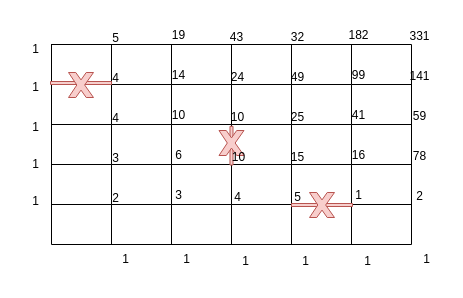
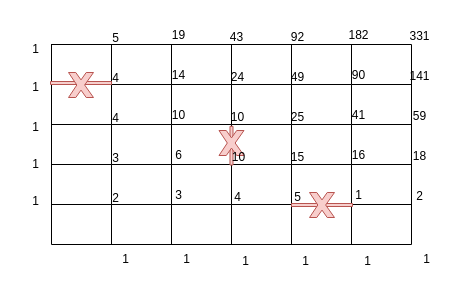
  <mxCell id="0" />
  <mxCell id="1" parent="0" />
  <mxCell id="2" value="" style="shape=table;startSize=0;container=1;collapsible=0;childLayout=tableLayout;" vertex="1" parent="1"><mxGeometry x="51" y="44" width="360" height="200" as="geometry" /></mxCell>
  <mxCell id="3" value="" style="shape=tableRow;horizontal=0;startSize=0;swimlaneHead=0;swimlaneBody=0;strokeColor=inherit;top=0;left=0;bottom=0;right=0;collapsible=0;dropTarget=0;fillColor=none;points=[[0,0.5],[1,0.5]];portConstraint=eastwest;" vertex="1" parent="2"><mxGeometry width="360" height="40" as="geometry" /></mxCell>
  <mxCell id="4" value="" style="shape=partialRectangle;html=1;whiteSpace=wrap;connectable=0;strokeColor=inherit;overflow=hidden;fillColor=none;top=0;left=0;bottom=0;right=0;pointerEvents=1;" vertex="1" parent="3"><mxGeometry width="60" height="40" as="geometry"><mxRectangle width="60" height="40" as="alternateBounds" /></mxGeometry></mxCell>
  <mxCell id="5" value="" style="shape=partialRectangle;html=1;whiteSpace=wrap;connectable=0;strokeColor=inherit;overflow=hidden;fillColor=none;top=0;left=0;bottom=0;right=0;pointerEvents=1;" vertex="1" parent="3"><mxGeometry x="60" width="60" height="40" as="geometry"><mxRectangle width="60" height="40" as="alternateBounds" /></mxGeometry></mxCell>
  <mxCell id="6" value="" style="shape=partialRectangle;html=1;whiteSpace=wrap;connectable=0;strokeColor=inherit;overflow=hidden;fillColor=none;top=0;left=0;bottom=0;right=0;pointerEvents=1;" vertex="1" parent="3"><mxGeometry x="120" width="60" height="40" as="geometry"><mxRectangle width="60" height="40" as="alternateBounds" /></mxGeometry></mxCell>
  <mxCell id="7" value="" style="shape=partialRectangle;html=1;whiteSpace=wrap;connectable=0;strokeColor=inherit;overflow=hidden;fillColor=none;top=0;left=0;bottom=0;right=0;pointerEvents=1;" vertex="1" parent="3"><mxGeometry x="180" width="60" height="40" as="geometry"><mxRectangle width="60" height="40" as="alternateBounds" /></mxGeometry></mxCell>
  <mxCell id="8" value="" style="shape=partialRectangle;html=1;whiteSpace=wrap;connectable=0;strokeColor=inherit;overflow=hidden;fillColor=none;top=0;left=0;bottom=0;right=0;pointerEvents=1;" vertex="1" parent="3"><mxGeometry x="240" width="60" height="40" as="geometry"><mxRectangle width="60" height="40" as="alternateBounds" /></mxGeometry></mxCell>
  <mxCell id="9" value="" style="shape=partialRectangle;html=1;whiteSpace=wrap;connectable=0;strokeColor=inherit;overflow=hidden;fillColor=none;top=0;left=0;bottom=0;right=0;pointerEvents=1;" vertex="1" parent="3"><mxGeometry x="300" width="60" height="40" as="geometry"><mxRectangle width="60" height="40" as="alternateBounds" /></mxGeometry></mxCell>
  <mxCell id="10" value="" style="shape=tableRow;horizontal=0;startSize=0;swimlaneHead=0;swimlaneBody=0;strokeColor=inherit;top=0;left=0;bottom=0;right=0;collapsible=0;dropTarget=0;fillColor=none;points=[[0,0.5],[1,0.5]];portConstraint=eastwest;" vertex="1" parent="2"><mxGeometry y="40" width="360" height="40" as="geometry" /></mxCell>
  <mxCell id="11" value="" style="shape=partialRectangle;html=1;whiteSpace=wrap;connectable=0;strokeColor=inherit;overflow=hidden;fillColor=none;top=0;left=0;bottom=0;right=0;pointerEvents=1;" vertex="1" parent="10"><mxGeometry width="60" height="40" as="geometry"><mxRectangle width="60" height="40" as="alternateBounds" /></mxGeometry></mxCell>
  <mxCell id="12" value="" style="shape=partialRectangle;html=1;whiteSpace=wrap;connectable=0;strokeColor=inherit;overflow=hidden;fillColor=none;top=0;left=0;bottom=0;right=0;pointerEvents=1;" vertex="1" parent="10"><mxGeometry x="60" width="60" height="40" as="geometry"><mxRectangle width="60" height="40" as="alternateBounds" /></mxGeometry></mxCell>
  <mxCell id="13" value="" style="shape=partialRectangle;html=1;whiteSpace=wrap;connectable=0;strokeColor=inherit;overflow=hidden;fillColor=none;top=0;left=0;bottom=0;right=0;pointerEvents=1;" vertex="1" parent="10"><mxGeometry x="120" width="60" height="40" as="geometry"><mxRectangle width="60" height="40" as="alternateBounds" /></mxGeometry></mxCell>
  <mxCell id="14" value="" style="shape=partialRectangle;html=1;whiteSpace=wrap;connectable=0;strokeColor=inherit;overflow=hidden;fillColor=none;top=0;left=0;bottom=0;right=0;pointerEvents=1;" vertex="1" parent="10"><mxGeometry x="180" width="60" height="40" as="geometry"><mxRectangle width="60" height="40" as="alternateBounds" /></mxGeometry></mxCell>
  <mxCell id="15" value="" style="shape=partialRectangle;html=1;whiteSpace=wrap;connectable=0;strokeColor=inherit;overflow=hidden;fillColor=none;top=0;left=0;bottom=0;right=0;pointerEvents=1;" vertex="1" parent="10"><mxGeometry x="240" width="60" height="40" as="geometry"><mxRectangle width="60" height="40" as="alternateBounds" /></mxGeometry></mxCell>
  <mxCell id="16" value="" style="shape=partialRectangle;html=1;whiteSpace=wrap;connectable=0;strokeColor=inherit;overflow=hidden;fillColor=none;top=0;left=0;bottom=0;right=0;pointerEvents=1;" vertex="1" parent="10"><mxGeometry x="300" width="60" height="40" as="geometry"><mxRectangle width="60" height="40" as="alternateBounds" /></mxGeometry></mxCell>
  <mxCell id="17" value="" style="shape=tableRow;horizontal=0;startSize=0;swimlaneHead=0;swimlaneBody=0;strokeColor=inherit;top=0;left=0;bottom=0;right=0;collapsible=0;dropTarget=0;fillColor=none;points=[[0,0.5],[1,0.5]];portConstraint=eastwest;" vertex="1" parent="2"><mxGeometry y="80" width="360" height="40" as="geometry" /></mxCell>
  <mxCell id="18" value="" style="shape=partialRectangle;html=1;whiteSpace=wrap;connectable=0;strokeColor=inherit;overflow=hidden;fillColor=none;top=0;left=0;bottom=0;right=0;pointerEvents=1;" vertex="1" parent="17"><mxGeometry width="60" height="40" as="geometry"><mxRectangle width="60" height="40" as="alternateBounds" /></mxGeometry></mxCell>
  <mxCell id="19" value="" style="shape=partialRectangle;html=1;whiteSpace=wrap;connectable=0;strokeColor=inherit;overflow=hidden;fillColor=none;top=0;left=0;bottom=0;right=0;pointerEvents=1;" vertex="1" parent="17"><mxGeometry x="60" width="60" height="40" as="geometry"><mxRectangle width="60" height="40" as="alternateBounds" /></mxGeometry></mxCell>
  <mxCell id="20" value="" style="shape=partialRectangle;html=1;whiteSpace=wrap;connectable=0;strokeColor=inherit;overflow=hidden;fillColor=none;top=0;left=0;bottom=0;right=0;pointerEvents=1;" vertex="1" parent="17"><mxGeometry x="120" width="60" height="40" as="geometry"><mxRectangle width="60" height="40" as="alternateBounds" /></mxGeometry></mxCell>
  <mxCell id="21" value="" style="shape=partialRectangle;html=1;whiteSpace=wrap;connectable=0;strokeColor=inherit;overflow=hidden;fillColor=none;top=0;left=0;bottom=0;right=0;pointerEvents=1;" vertex="1" parent="17"><mxGeometry x="180" width="60" height="40" as="geometry"><mxRectangle width="60" height="40" as="alternateBounds" /></mxGeometry></mxCell>
  <mxCell id="22" value="" style="shape=partialRectangle;html=1;whiteSpace=wrap;connectable=0;strokeColor=inherit;overflow=hidden;fillColor=none;top=0;left=0;bottom=0;right=0;pointerEvents=1;" vertex="1" parent="17"><mxGeometry x="240" width="60" height="40" as="geometry"><mxRectangle width="60" height="40" as="alternateBounds" /></mxGeometry></mxCell>
  <mxCell id="23" value="" style="shape=partialRectangle;html=1;whiteSpace=wrap;connectable=0;strokeColor=inherit;overflow=hidden;fillColor=none;top=0;left=0;bottom=0;right=0;pointerEvents=1;" vertex="1" parent="17"><mxGeometry x="300" width="60" height="40" as="geometry"><mxRectangle width="60" height="40" as="alternateBounds" /></mxGeometry></mxCell>
  <mxCell id="24" value="" style="shape=tableRow;horizontal=0;startSize=0;swimlaneHead=0;swimlaneBody=0;strokeColor=inherit;top=0;left=0;bottom=0;right=0;collapsible=0;dropTarget=0;fillColor=none;points=[[0,0.5],[1,0.5]];portConstraint=eastwest;" vertex="1" parent="2"><mxGeometry y="120" width="360" height="40" as="geometry" /></mxCell>
  <mxCell id="25" value="" style="shape=partialRectangle;html=1;whiteSpace=wrap;connectable=0;strokeColor=inherit;overflow=hidden;fillColor=none;top=0;left=0;bottom=0;right=0;pointerEvents=1;" vertex="1" parent="24"><mxGeometry width="60" height="40" as="geometry"><mxRectangle width="60" height="40" as="alternateBounds" /></mxGeometry></mxCell>
  <mxCell id="26" value="" style="shape=partialRectangle;html=1;whiteSpace=wrap;connectable=0;strokeColor=inherit;overflow=hidden;fillColor=none;top=0;left=0;bottom=0;right=0;pointerEvents=1;" vertex="1" parent="24"><mxGeometry x="60" width="60" height="40" as="geometry"><mxRectangle width="60" height="40" as="alternateBounds" /></mxGeometry></mxCell>
  <mxCell id="27" value="" style="shape=partialRectangle;html=1;whiteSpace=wrap;connectable=0;strokeColor=inherit;overflow=hidden;fillColor=none;top=0;left=0;bottom=0;right=0;pointerEvents=1;" vertex="1" parent="24"><mxGeometry x="120" width="60" height="40" as="geometry"><mxRectangle width="60" height="40" as="alternateBounds" /></mxGeometry></mxCell>
  <mxCell id="28" value="" style="shape=partialRectangle;html=1;whiteSpace=wrap;connectable=0;strokeColor=inherit;overflow=hidden;fillColor=none;top=0;left=0;bottom=0;right=0;pointerEvents=1;" vertex="1" parent="24"><mxGeometry x="180" width="60" height="40" as="geometry"><mxRectangle width="60" height="40" as="alternateBounds" /></mxGeometry></mxCell>
  <mxCell id="29" value="" style="shape=partialRectangle;html=1;whiteSpace=wrap;connectable=0;strokeColor=inherit;overflow=hidden;fillColor=none;top=0;left=0;bottom=0;right=0;pointerEvents=1;" vertex="1" parent="24"><mxGeometry x="240" width="60" height="40" as="geometry"><mxRectangle width="60" height="40" as="alternateBounds" /></mxGeometry></mxCell>
  <mxCell id="30" value="" style="shape=partialRectangle;html=1;whiteSpace=wrap;connectable=0;strokeColor=inherit;overflow=hidden;fillColor=none;top=0;left=0;bottom=0;right=0;pointerEvents=1;" vertex="1" parent="24"><mxGeometry x="300" width="60" height="40" as="geometry"><mxRectangle width="60" height="40" as="alternateBounds" /></mxGeometry></mxCell>
  <mxCell id="31" value="" style="shape=tableRow;horizontal=0;startSize=0;swimlaneHead=0;swimlaneBody=0;strokeColor=inherit;top=0;left=0;bottom=0;right=0;collapsible=0;dropTarget=0;fillColor=none;points=[[0,0.5],[1,0.5]];portConstraint=eastwest;" vertex="1" parent="2"><mxGeometry y="160" width="360" height="40" as="geometry" /></mxCell>
  <mxCell id="32" value="" style="shape=partialRectangle;html=1;whiteSpace=wrap;connectable=0;strokeColor=inherit;overflow=hidden;fillColor=none;top=0;left=0;bottom=0;right=0;pointerEvents=1;" vertex="1" parent="31"><mxGeometry width="60" height="40" as="geometry"><mxRectangle width="60" height="40" as="alternateBounds" /></mxGeometry></mxCell>
  <mxCell id="33" value="" style="shape=partialRectangle;html=1;whiteSpace=wrap;connectable=0;strokeColor=inherit;overflow=hidden;fillColor=none;top=0;left=0;bottom=0;right=0;pointerEvents=1;" vertex="1" parent="31"><mxGeometry x="60" width="60" height="40" as="geometry"><mxRectangle width="60" height="40" as="alternateBounds" /></mxGeometry></mxCell>
  <mxCell id="34" value="" style="shape=partialRectangle;html=1;whiteSpace=wrap;connectable=0;strokeColor=inherit;overflow=hidden;fillColor=none;top=0;left=0;bottom=0;right=0;pointerEvents=1;" vertex="1" parent="31"><mxGeometry x="120" width="60" height="40" as="geometry"><mxRectangle width="60" height="40" as="alternateBounds" /></mxGeometry></mxCell>
  <mxCell id="35" value="" style="shape=partialRectangle;html=1;whiteSpace=wrap;connectable=0;strokeColor=inherit;overflow=hidden;fillColor=none;top=0;left=0;bottom=0;right=0;pointerEvents=1;" vertex="1" parent="31"><mxGeometry x="180" width="60" height="40" as="geometry"><mxRectangle width="60" height="40" as="alternateBounds" /></mxGeometry></mxCell>
  <mxCell id="36" value="" style="shape=partialRectangle;html=1;whiteSpace=wrap;connectable=0;strokeColor=inherit;overflow=hidden;fillColor=none;top=0;left=0;bottom=0;right=0;pointerEvents=1;" vertex="1" parent="31"><mxGeometry x="240" width="60" height="40" as="geometry"><mxRectangle width="60" height="40" as="alternateBounds" /></mxGeometry></mxCell>
  <mxCell id="37" value="" style="shape=partialRectangle;html=1;whiteSpace=wrap;connectable=0;strokeColor=inherit;overflow=hidden;fillColor=none;top=0;left=0;bottom=0;right=0;pointerEvents=1;" vertex="1" parent="31"><mxGeometry x="300" width="60" height="40" as="geometry"><mxRectangle width="60" height="40" as="alternateBounds" /></mxGeometry></mxCell>
  <mxCell id="38" value="1" style="text;html=1;align=center;verticalAlign=middle;resizable=0;points=[];autosize=1;strokeColor=none;fillColor=none;" vertex="1" parent="1"><mxGeometry x="110" y="244" width="30" height="30" as="geometry" /></mxCell>
  <mxCell id="39" value="1" style="text;html=1;align=center;verticalAlign=middle;resizable=0;points=[];autosize=1;strokeColor=none;fillColor=none;" vertex="1" parent="1"><mxGeometry x="171" y="244" width="30" height="30" as="geometry" /></mxCell>
  <mxCell id="40" value="1" style="text;html=1;align=center;verticalAlign=middle;resizable=0;points=[];autosize=1;strokeColor=none;fillColor=none;" vertex="1" parent="1"><mxGeometry x="230" y="246" width="30" height="30" as="geometry" /></mxCell>
  <mxCell id="41" value="1" style="text;html=1;align=center;verticalAlign=middle;resizable=0;points=[];autosize=1;strokeColor=none;fillColor=none;" vertex="1" parent="1"><mxGeometry x="290" y="246" width="30" height="30" as="geometry" /></mxCell>
  <mxCell id="42" value="1" style="text;html=1;align=center;verticalAlign=middle;resizable=0;points=[];autosize=1;strokeColor=none;fillColor=none;" vertex="1" parent="1"><mxGeometry x="352" y="246" width="30" height="30" as="geometry" /></mxCell>
  <mxCell id="43" value="1" style="text;html=1;align=center;verticalAlign=middle;resizable=0;points=[];autosize=1;strokeColor=none;fillColor=none;" vertex="1" parent="1"><mxGeometry x="411" y="244" width="30" height="30" as="geometry" /></mxCell>
  <mxCell id="44" value="1" style="text;html=1;align=center;verticalAlign=middle;resizable=0;points=[];autosize=1;strokeColor=none;fillColor=none;" vertex="1" parent="1"><mxGeometry x="20" y="186" width="30" height="30" as="geometry" /></mxCell>
  <mxCell id="45" value="1" style="text;html=1;align=center;verticalAlign=middle;resizable=0;points=[];autosize=1;strokeColor=none;fillColor=none;" vertex="1" parent="1"><mxGeometry x="20" y="149" width="30" height="30" as="geometry" /></mxCell>
  <mxCell id="46" value="1" style="text;html=1;align=center;verticalAlign=middle;resizable=0;points=[];autosize=1;strokeColor=none;fillColor=none;" vertex="1" parent="1"><mxGeometry x="20" y="112" width="30" height="30" as="geometry" /></mxCell>
  <mxCell id="47" value="1" style="text;html=1;align=center;verticalAlign=middle;resizable=0;points=[];autosize=1;strokeColor=none;fillColor=none;" vertex="1" parent="1"><mxGeometry x="20" y="72" width="30" height="30" as="geometry" /></mxCell>
  <mxCell id="48" value="1" style="text;html=1;align=center;verticalAlign=middle;resizable=0;points=[];autosize=1;strokeColor=none;fillColor=none;" vertex="1" parent="1"><mxGeometry x="20" y="34" width="30" height="30" as="geometry" /></mxCell>
  <mxCell id="49" value="2" style="text;html=1;align=center;verticalAlign=middle;resizable=0;points=[];autosize=1;strokeColor=none;fillColor=none;" vertex="1" parent="1"><mxGeometry x="100" y="183" width="30" height="30" as="geometry" /></mxCell>
  <mxCell id="50" value="3" style="text;html=1;align=center;verticalAlign=middle;resizable=0;points=[];autosize=1;strokeColor=none;fillColor=none;" vertex="1" parent="1"><mxGeometry x="100" y="143" width="30" height="30" as="geometry" /></mxCell>
  <mxCell id="51" value="4" style="text;html=1;align=center;verticalAlign=middle;resizable=0;points=[];autosize=1;strokeColor=none;fillColor=none;" vertex="1" parent="1"><mxGeometry x="100" y="103" width="30" height="30" as="geometry" /></mxCell>
  <mxCell id="52" value="4" style="text;html=1;align=center;verticalAlign=middle;resizable=0;points=[];autosize=1;strokeColor=none;fillColor=none;" vertex="1" parent="1"><mxGeometry x="100" y="63" width="30" height="30" as="geometry" /></mxCell>
  <mxCell id="53" value="5" style="text;html=1;align=center;verticalAlign=middle;resizable=0;points=[];autosize=1;strokeColor=none;fillColor=none;" vertex="1" parent="1"><mxGeometry x="100" y="23" width="30" height="30" as="geometry" /></mxCell>
  <mxCell id="54" value="19" style="text;html=1;align=center;verticalAlign=middle;resizable=0;points=[];autosize=1;strokeColor=none;fillColor=none;" vertex="1" parent="1"><mxGeometry x="158" y="20" width="40" height="30" as="geometry" /></mxCell>
  <mxCell id="55" value="14" style="text;html=1;align=center;verticalAlign=middle;resizable=0;points=[];autosize=1;strokeColor=none;fillColor=none;" vertex="1" parent="1"><mxGeometry x="158" y="60" width="40" height="30" as="geometry" /></mxCell>
  <mxCell id="56" value="10" style="text;html=1;align=center;verticalAlign=middle;resizable=0;points=[];autosize=1;strokeColor=none;fillColor=none;" vertex="1" parent="1"><mxGeometry x="158" y="100" width="40" height="30" as="geometry" /></mxCell>
  <mxCell id="57" value="6" style="text;html=1;align=center;verticalAlign=middle;resizable=0;points=[];autosize=1;strokeColor=none;fillColor=none;" vertex="1" parent="1"><mxGeometry x="163" y="140" width="30" height="30" as="geometry" /></mxCell>
  <mxCell id="58" value="3" style="text;html=1;align=center;verticalAlign=middle;resizable=0;points=[];autosize=1;strokeColor=none;fillColor=none;" vertex="1" parent="1"><mxGeometry x="163" y="180" width="30" height="30" as="geometry" /></mxCell>
  <mxCell id="59" value="4" style="text;html=1;align=center;verticalAlign=middle;resizable=0;points=[];autosize=1;strokeColor=none;fillColor=none;" vertex="1" parent="1"><mxGeometry x="222" y="182" width="30" height="30" as="geometry" /></mxCell>
  <mxCell id="60" value="10" style="text;html=1;align=center;verticalAlign=middle;resizable=0;points=[];autosize=1;strokeColor=none;fillColor=none;" vertex="1" parent="1"><mxGeometry x="217" y="102" width="40" height="30" as="geometry" /></mxCell>
  <mxCell id="61" value="24" style="text;html=1;align=center;verticalAlign=middle;resizable=0;points=[];autosize=1;strokeColor=none;fillColor=none;" vertex="1" parent="1"><mxGeometry x="217" y="62" width="40" height="30" as="geometry" /></mxCell>
  <mxCell id="62" value="43" style="text;html=1;align=center;verticalAlign=middle;resizable=0;points=[];autosize=1;strokeColor=none;fillColor=none;" vertex="1" parent="1"><mxGeometry x="215.5" y="22" width="40" height="30" as="geometry" /></mxCell>
- <mxCell id="63" value="32" style="text;html=1;align=center;verticalAlign=middle;resizable=0;points=[];autosize=1;strokeColor=none;fillColor=none;" vertex="1" parent="1"><mxGeometry x="277" y="22" width="40" height="30" as="geometry" /></mxCell>
+ <mxCell id="63" value="92" style="text;html=1;align=center;verticalAlign=middle;resizable=0;points=[];autosize=1;strokeColor=none;fillColor=none;" vertex="1" parent="1"><mxGeometry x="277" y="22" width="40" height="30" as="geometry" /></mxCell>
  <mxCell id="64" value="49" style="text;html=1;align=center;verticalAlign=middle;resizable=0;points=[];autosize=1;strokeColor=none;fillColor=none;" vertex="1" parent="1"><mxGeometry x="277" y="62" width="40" height="30" as="geometry" /></mxCell>
  <mxCell id="65" value="25" style="text;html=1;align=center;verticalAlign=middle;resizable=0;points=[];autosize=1;strokeColor=none;fillColor=none;" vertex="1" parent="1"><mxGeometry x="277" y="102" width="40" height="30" as="geometry" /></mxCell>
  <mxCell id="66" value="15" style="text;html=1;align=center;verticalAlign=middle;resizable=0;points=[];autosize=1;strokeColor=none;fillColor=none;" vertex="1" parent="1"><mxGeometry x="277" y="142" width="40" height="30" as="geometry" /></mxCell>
  <mxCell id="67" value="5" style="text;html=1;align=center;verticalAlign=middle;resizable=0;points=[];autosize=1;strokeColor=none;fillColor=none;" vertex="1" parent="1"><mxGeometry x="282" y="182" width="30" height="30" as="geometry" /></mxCell>
  <mxCell id="68" value="1" style="text;html=1;align=center;verticalAlign=middle;resizable=0;points=[];autosize=1;strokeColor=none;fillColor=none;" vertex="1" parent="1"><mxGeometry x="343" y="180" width="30" height="30" as="geometry" /></mxCell>
  <mxCell id="69" value="16" style="text;html=1;align=center;verticalAlign=middle;resizable=0;points=[];autosize=1;strokeColor=none;fillColor=none;" vertex="1" parent="1"><mxGeometry x="338" y="140" width="40" height="30" as="geometry" /></mxCell>
  <mxCell id="70" value="41" style="text;html=1;align=center;verticalAlign=middle;resizable=0;points=[];autosize=1;strokeColor=none;fillColor=none;" vertex="1" parent="1"><mxGeometry x="338" y="100" width="40" height="30" as="geometry" /></mxCell>
- <mxCell id="71" value="99" style="text;html=1;align=center;verticalAlign=middle;resizable=0;points=[];autosize=1;strokeColor=none;fillColor=none;" vertex="1" parent="1"><mxGeometry x="338" y="60" width="40" height="30" as="geometry" /></mxCell>
+ <mxCell id="71" value="90" style="text;html=1;align=center;verticalAlign=middle;resizable=0;points=[];autosize=1;strokeColor=none;fillColor=none;" vertex="1" parent="1"><mxGeometry x="338" y="60" width="40" height="30" as="geometry" /></mxCell>
  <mxCell id="72" value="182" style="text;html=1;align=center;verticalAlign=middle;resizable=0;points=[];autosize=1;strokeColor=none;fillColor=none;" vertex="1" parent="1"><mxGeometry x="338" y="20" width="40" height="30" as="geometry" /></mxCell>
  <mxCell id="73" value="331" style="text;html=1;align=center;verticalAlign=middle;resizable=0;points=[];autosize=1;strokeColor=none;fillColor=none;" vertex="1" parent="1"><mxGeometry x="399" y="21" width="40" height="30" as="geometry" /></mxCell>
  <mxCell id="74" value="141" style="text;html=1;align=center;verticalAlign=middle;resizable=0;points=[];autosize=1;strokeColor=none;fillColor=none;" vertex="1" parent="1"><mxGeometry x="399" y="61" width="40" height="30" as="geometry" /></mxCell>
  <mxCell id="75" value="59" style="text;html=1;align=center;verticalAlign=middle;resizable=0;points=[];autosize=1;strokeColor=none;fillColor=none;" vertex="1" parent="1"><mxGeometry x="399" y="101" width="40" height="30" as="geometry" /></mxCell>
- <mxCell id="76" value="78" style="text;html=1;align=center;verticalAlign=middle;resizable=0;points=[];autosize=1;strokeColor=none;fillColor=none;" vertex="1" parent="1"><mxGeometry x="399" y="141" width="40" height="30" as="geometry" /></mxCell>
+ <mxCell id="76" value="18" style="text;html=1;align=center;verticalAlign=middle;resizable=0;points=[];autosize=1;strokeColor=none;fillColor=none;" vertex="1" parent="1"><mxGeometry x="399" y="141" width="40" height="30" as="geometry" /></mxCell>
  <mxCell id="77" value="2" style="text;html=1;align=center;verticalAlign=middle;resizable=0;points=[];autosize=1;strokeColor=none;fillColor=none;" vertex="1" parent="1"><mxGeometry x="404" y="181" width="30" height="30" as="geometry" /></mxCell>
  <mxCell id="78" value="" style="verticalLabelPosition=bottom;verticalAlign=top;html=1;shape=mxgraph.basic.patternFillRect;fillStyle=diagGrid;step=5;fillStrokeWidth=0.2;fillStrokeColor=#dddddd;fillColor=#f8cecc;strokeColor=#b85450;" vertex="1" parent="1"><mxGeometry x="50" y="81" width="61" height="3" as="geometry" /></mxCell>
  <mxCell id="79" value="" style="verticalLabelPosition=bottom;verticalAlign=top;html=1;shape=mxgraph.basic.x;fillColor=#f8cecc;strokeColor=#b85450;" vertex="1" parent="1"><mxGeometry x="68" y="72" width="25" height="25" as="geometry" /></mxCell>
  <mxCell id="80" value="" style="verticalLabelPosition=bottom;verticalAlign=top;html=1;shape=mxgraph.basic.patternFillRect;fillStyle=diagGrid;step=5;fillStrokeWidth=0.2;fillStrokeColor=#dddddd;fillColor=#f8cecc;strokeColor=#b85450;" vertex="1" parent="1"><mxGeometry x="291" y="203" width="61" height="3" as="geometry" /></mxCell>
  <mxCell id="81" value="" style="verticalLabelPosition=bottom;verticalAlign=top;html=1;shape=mxgraph.basic.x;fillColor=#f8cecc;strokeColor=#b85450;" vertex="1" parent="1"><mxGeometry x="309" y="192" width="25" height="25" as="geometry" /></mxCell>
  <mxCell id="82" value="" style="verticalLabelPosition=bottom;verticalAlign=top;html=1;shape=mxgraph.basic.patternFillRect;fillStyle=diagGrid;step=5;fillStrokeWidth=0.2;fillStrokeColor=#dddddd;fillColor=#f8cecc;strokeColor=#b85450;rotation=90;" vertex="1" parent="1"><mxGeometry x="211.65" y="143.66" width="38.68" height="3" as="geometry" /></mxCell>
  <mxCell id="83" value="" style="verticalLabelPosition=bottom;verticalAlign=top;html=1;shape=mxgraph.basic.x;fillColor=#f8cecc;strokeColor=#b85450;" vertex="1" parent="1"><mxGeometry x="218.49" y="130" width="25" height="25" as="geometry" /></mxCell>
  <mxCell id="84" value="10" style="text;html=1;align=center;verticalAlign=middle;resizable=0;points=[];autosize=1;strokeColor=none;fillColor=none;" vertex="1" parent="1"><mxGeometry x="218" y="142" width="40" height="30" as="geometry" /></mxCell>
